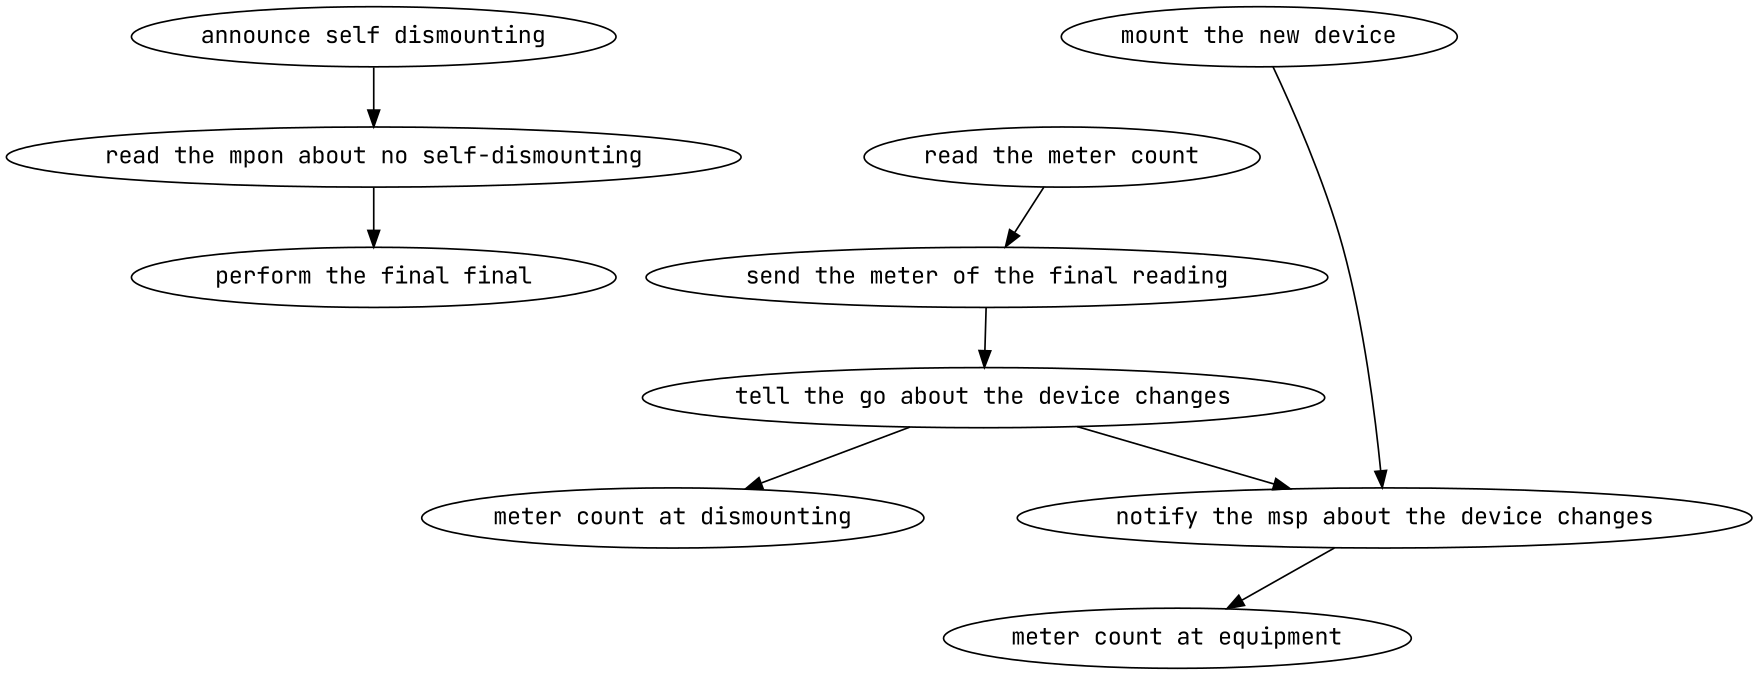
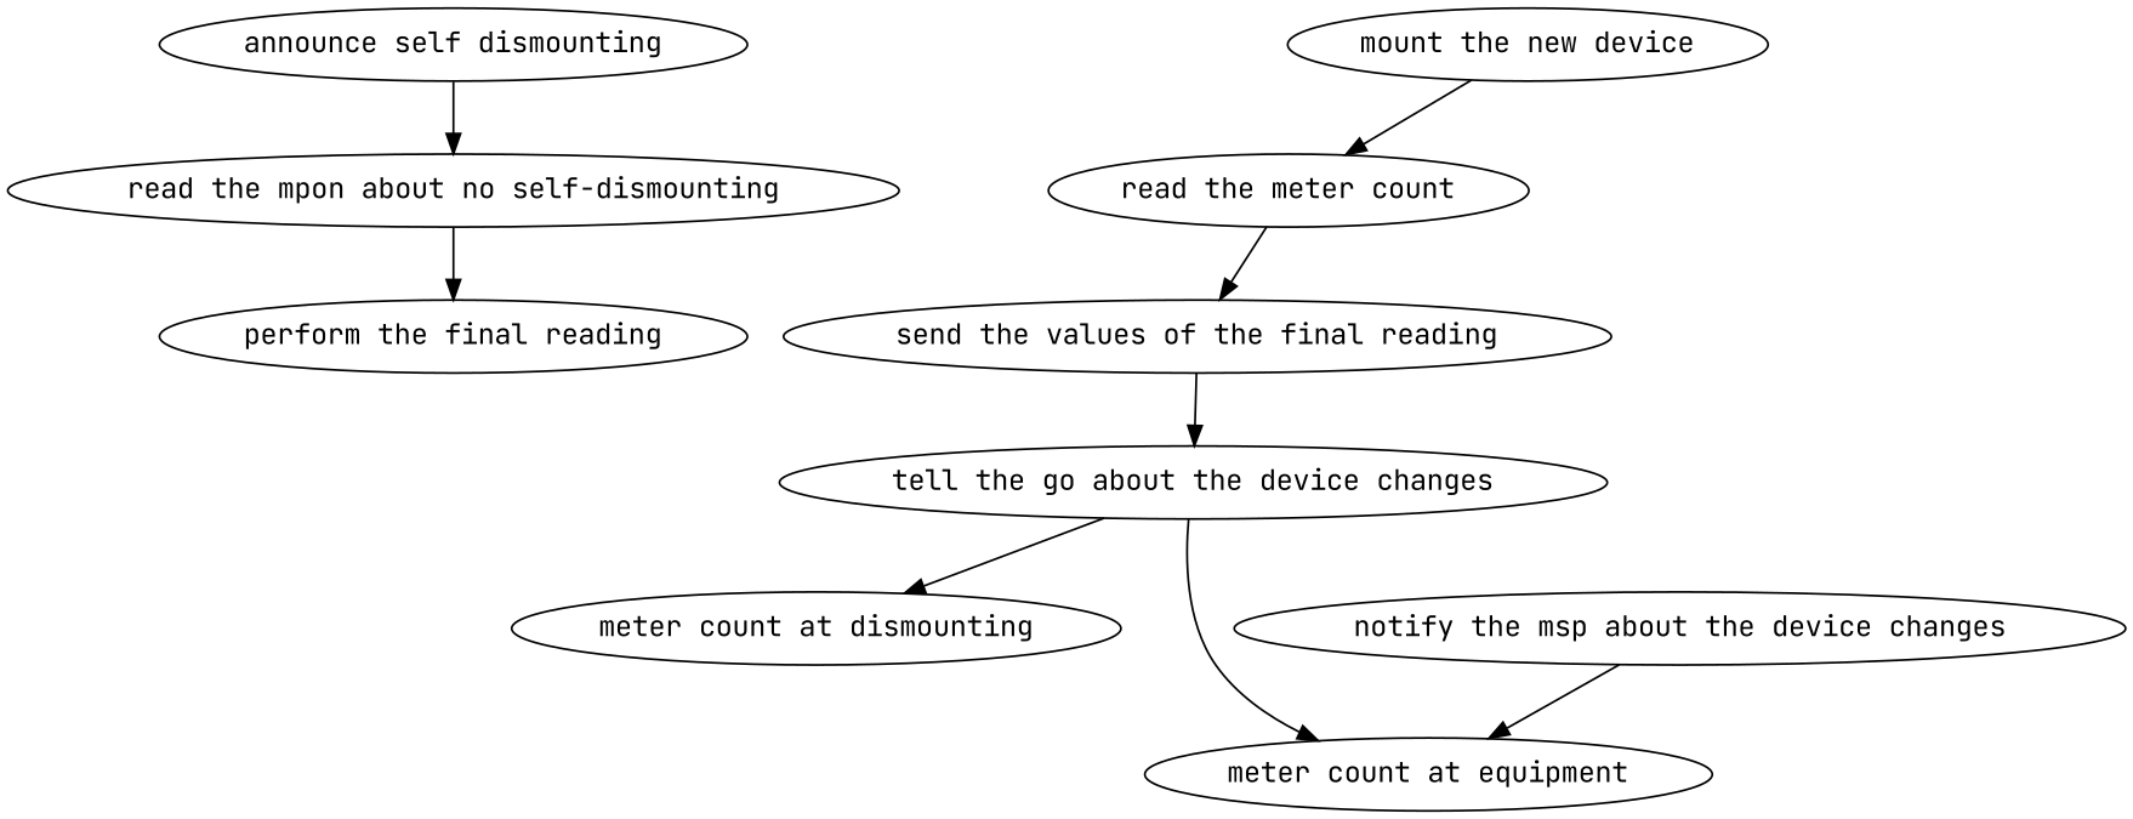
  strict digraph {
    fontname="JetBrains Mono"
    node [fontname="JetBrains Mono"]
    edge [attrs="{'type': 'flow', 'label': 'flow'}" fontname="JetBrains Mono"]
    "announce self dismounting" [attrs="{'type': 'Activity', 'label': 'announce self dismounting'}"]
    n2 [attrs="{'type': 'Activity', 'label': 'notify the mpon about no self-dismounting'}" label="read the mpon about no self-dismounting"]
-   "perform the final reading" [attrs="{'type': 'Activity', 'label': 'perform the final reading'}" label="perform the final final"]
+   "perform the final reading" [attrs="{'type': 'Activity', 'label': 'perform the final reading'}"]
    "mount the new device" [attrs="{'type': 'Activity', 'label': 'mount the new device'}"]
    "read the meter count" [attrs="{'type': 'Activity', 'label': 'read the meter count'}"]
-   "send the values of the final reading" [attrs="{'type': 'Activity', 'label': 'send the values of the final reading'}" label="send the meter of the final reading"]
+   "send the values of the final reading" [attrs="{'type': 'Activity', 'label': 'send the values of the final reading'}"]
    "tell the go about the device changes" [attrs="{'type': 'Activity', 'label': 'tell the go about the device changes'}"]
    "notify the msp about the device changes" [attrs="{'type': 'Activity', 'label': 'notify the msp about the device changes'}"]
    "meter count at dismounting" [attrs="{'type': 'Activity', 'label': 'meter count at dismounting'}"]
    n10 [attrs="{'type': 'Activity', 'label': 'meter count at installation'}" label="meter count at equipment"]
    "announce self dismounting" -> n2
    n2 -> "perform the final reading"
-   "mount the new device" -> "notify the msp about the device changes"
+   "mount the new device" -> "read the meter count"
    "read the meter count" -> "send the values of the final reading"
    "send the values of the final reading" -> "tell the go about the device changes"
-   "tell the go about the device changes" -> "notify the msp about the device changes"
+   "tell the go about the device changes" -> n10
    "tell the go about the device changes" -> "meter count at dismounting"
    "notify the msp about the device changes" -> n10
  }
